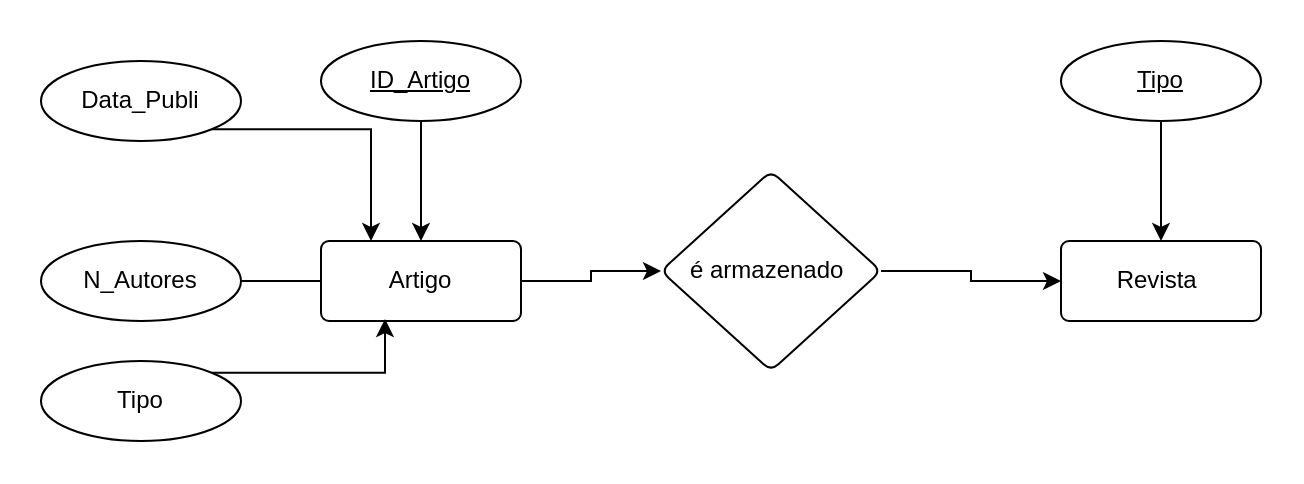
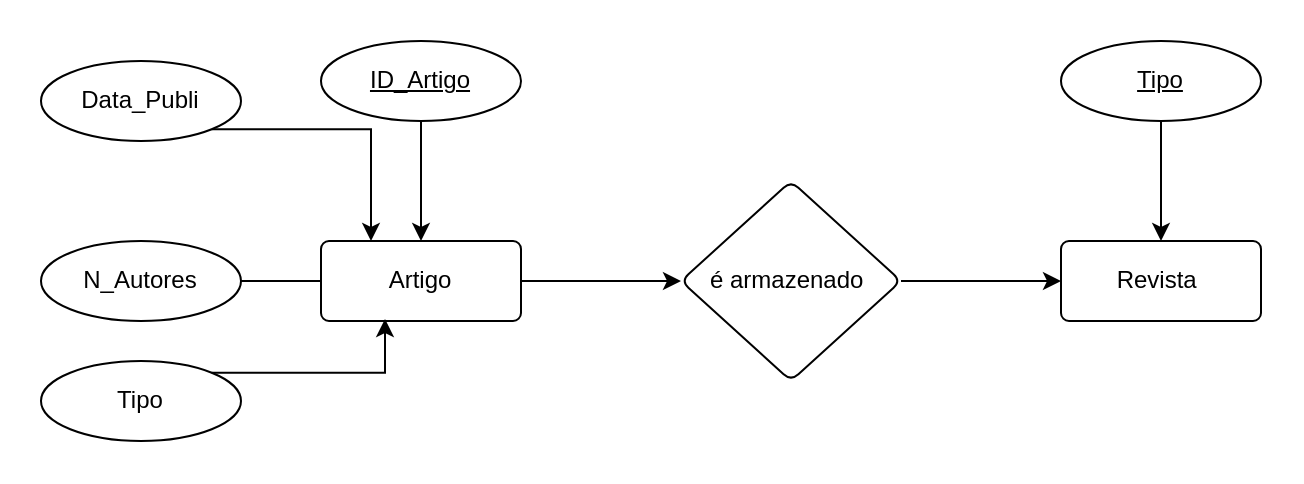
  <mxCell id="0" />
  <mxCell id="1" parent="0" />
  <mxCell id="2" value="" style="edgeStyle=orthogonalEdgeStyle;rounded=0;orthogonalLoop=1;jettySize=auto;html=1;" edge="1" parent="1" source="3" target="6"><mxGeometry relative="1" as="geometry" /></mxCell>
  <mxCell id="3" value="Artigo" style="rounded=1;arcSize=10;whiteSpace=wrap;html=1;align=center;" vertex="1" parent="1"><mxGeometry x="160" y="120" width="100" height="40" as="geometry" /></mxCell>
  <mxCell id="4" value="Revista&amp;nbsp;" style="rounded=1;arcSize=10;whiteSpace=wrap;html=1;align=center;" vertex="1" parent="1"><mxGeometry x="530" y="120" width="100" height="40" as="geometry" /></mxCell>
  <mxCell id="5" style="edgeStyle=orthogonalEdgeStyle;rounded=0;orthogonalLoop=1;jettySize=auto;html=1;entryX=0;entryY=0.5;entryDx=0;entryDy=0;" edge="1" parent="1" source="6" target="4"><mxGeometry relative="1" as="geometry" /></mxCell>
- <mxCell id="6" value="é armazenado&amp;nbsp;" style="rhombus;whiteSpace=wrap;html=1;rounded=1;arcSize=10;" vertex="1" parent="1"><mxGeometry x="330" y="85" width="110" height="100" as="geometry" /></mxCell>
+ <mxCell id="6" value="é armazenado&amp;nbsp;" style="rhombus;whiteSpace=wrap;html=1;rounded=1;arcSize=10;" vertex="1" parent="1"><mxGeometry x="340" y="90" width="110" height="100" as="geometry" /></mxCell>
  <mxCell id="7" style="edgeStyle=orthogonalEdgeStyle;rounded=0;orthogonalLoop=1;jettySize=auto;html=1;" edge="1" parent="1" source="8" target="3"><mxGeometry relative="1" as="geometry" /></mxCell>
  <mxCell id="8" value="ID_Artigo" style="ellipse;whiteSpace=wrap;html=1;align=center;fontStyle=4" vertex="1" parent="1"><mxGeometry x="160" y="20" width="100" height="40" as="geometry" /></mxCell>
  <mxCell id="9" style="edgeStyle=orthogonalEdgeStyle;rounded=0;orthogonalLoop=1;jettySize=auto;html=1;endArrow=none;" edge="1" parent="1" source="10" target="3"><mxGeometry relative="1" as="geometry" /></mxCell>
  <mxCell id="10" value="N_Autores" style="ellipse;whiteSpace=wrap;html=1;align=center;" vertex="1" parent="1"><mxGeometry x="20" y="120" width="100" height="40" as="geometry" /></mxCell>
  <mxCell id="11" style="edgeStyle=orthogonalEdgeStyle;rounded=0;orthogonalLoop=1;jettySize=auto;html=1;exitX=1;exitY=1;exitDx=0;exitDy=0;entryX=0.25;entryY=0;entryDx=0;entryDy=0;" edge="1" parent="1" source="12" target="3"><mxGeometry relative="1" as="geometry" /></mxCell>
  <mxCell id="12" value="Data_Publi" style="ellipse;whiteSpace=wrap;html=1;align=center;" vertex="1" parent="1"><mxGeometry x="20" y="30" width="100" height="40" as="geometry" /></mxCell>
  <mxCell id="13" value="Tipo" style="ellipse;whiteSpace=wrap;html=1;align=center;" vertex="1" parent="1"><mxGeometry x="20" y="180" width="100" height="40" as="geometry" /></mxCell>
  <mxCell id="14" style="edgeStyle=orthogonalEdgeStyle;rounded=0;orthogonalLoop=1;jettySize=auto;html=1;exitX=1;exitY=0;exitDx=0;exitDy=0;entryX=0.32;entryY=0.975;entryDx=0;entryDy=0;entryPerimeter=0;" edge="1" parent="1" source="13" target="3"><mxGeometry relative="1" as="geometry" /></mxCell>
  <mxCell id="15" style="edgeStyle=orthogonalEdgeStyle;rounded=0;orthogonalLoop=1;jettySize=auto;html=1;entryX=0.5;entryY=0;entryDx=0;entryDy=0;" edge="1" parent="1" source="16" target="4"><mxGeometry relative="1" as="geometry" /></mxCell>
  <mxCell id="16" value="Tipo" style="ellipse;whiteSpace=wrap;html=1;align=center;fontStyle=4" vertex="1" parent="1"><mxGeometry x="530" y="20" width="100" height="40" as="geometry" /></mxCell>
